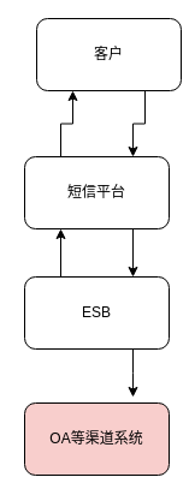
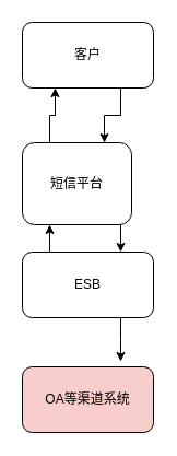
  <mxCell id="0" />
  <mxCell id="1" parent="0" />
  <mxCell id="2" value="OA等渠道系统" style="rounded=1;whiteSpace=wrap;html=1;fillColor=#f8cecc;" vertex="1" parent="1"><mxGeometry x="20" y="335" width="120" height="60" as="geometry" /></mxCell>
  <mxCell id="3" style="edgeStyle=orthogonalEdgeStyle;rounded=0;orthogonalLoop=1;jettySize=auto;html=1;exitX=0.75;exitY=1;exitDx=0;exitDy=0;" edge="1" parent="1" source="5"><mxGeometry relative="1" as="geometry"><mxPoint x="110" y="330" as="targetPoint" /></mxGeometry></mxCell>
  <mxCell id="4" style="edgeStyle=orthogonalEdgeStyle;rounded=0;orthogonalLoop=1;jettySize=auto;html=1;exitX=0.25;exitY=0;exitDx=0;exitDy=0;entryX=0.25;entryY=1;entryDx=0;entryDy=0;" edge="1" parent="1" source="5" target="8"><mxGeometry relative="1" as="geometry" /></mxCell>
  <mxCell id="5" value="ESB" style="rounded=1;whiteSpace=wrap;html=1;" vertex="1" parent="1"><mxGeometry x="20" y="230" width="120" height="60" as="geometry" /></mxCell>
  <mxCell id="6" style="edgeStyle=orthogonalEdgeStyle;rounded=0;orthogonalLoop=1;jettySize=auto;html=1;exitX=0.75;exitY=1;exitDx=0;exitDy=0;entryX=0.75;entryY=0;entryDx=0;entryDy=0;" edge="1" parent="1" source="8" target="5"><mxGeometry relative="1" as="geometry" /></mxCell>
  <mxCell id="7" style="edgeStyle=orthogonalEdgeStyle;rounded=0;orthogonalLoop=1;jettySize=auto;html=1;exitX=0.25;exitY=0;exitDx=0;exitDy=0;entryX=0.25;entryY=1;entryDx=0;entryDy=0;" edge="1" parent="1" source="8" target="10"><mxGeometry relative="1" as="geometry" /></mxCell>
- <mxCell id="8" value="短信平台" style="rounded=1;whiteSpace=wrap;html=1;" vertex="1" parent="1"><mxGeometry x="20" y="130" width="120" height="60" as="geometry" /></mxCell>
+ <mxCell id="8" value="短信平台" style="rounded=1;whiteSpace=wrap;html=1;" vertex="1" parent="1"><mxGeometry x="20" y="130" width="100" height="75" as="geometry" /></mxCell>
  <mxCell id="9" style="edgeStyle=orthogonalEdgeStyle;rounded=0;orthogonalLoop=1;jettySize=auto;html=1;exitX=0.75;exitY=1;exitDx=0;exitDy=0;entryX=0.75;entryY=0;entryDx=0;entryDy=0;" edge="1" parent="1" source="10" target="8"><mxGeometry relative="1" as="geometry" /></mxCell>
- <mxCell id="10" value="客户" style="rounded=1;whiteSpace=wrap;html=1;" vertex="1" parent="1"><mxGeometry x="30" y="15" width="120" height="60" as="geometry" /></mxCell>
+ <mxCell id="10" value="客户" style="rounded=1;whiteSpace=wrap;html=1;" vertex="1" parent="1"><mxGeometry x="20" y="20" width="120" height="60" as="geometry" /></mxCell>
